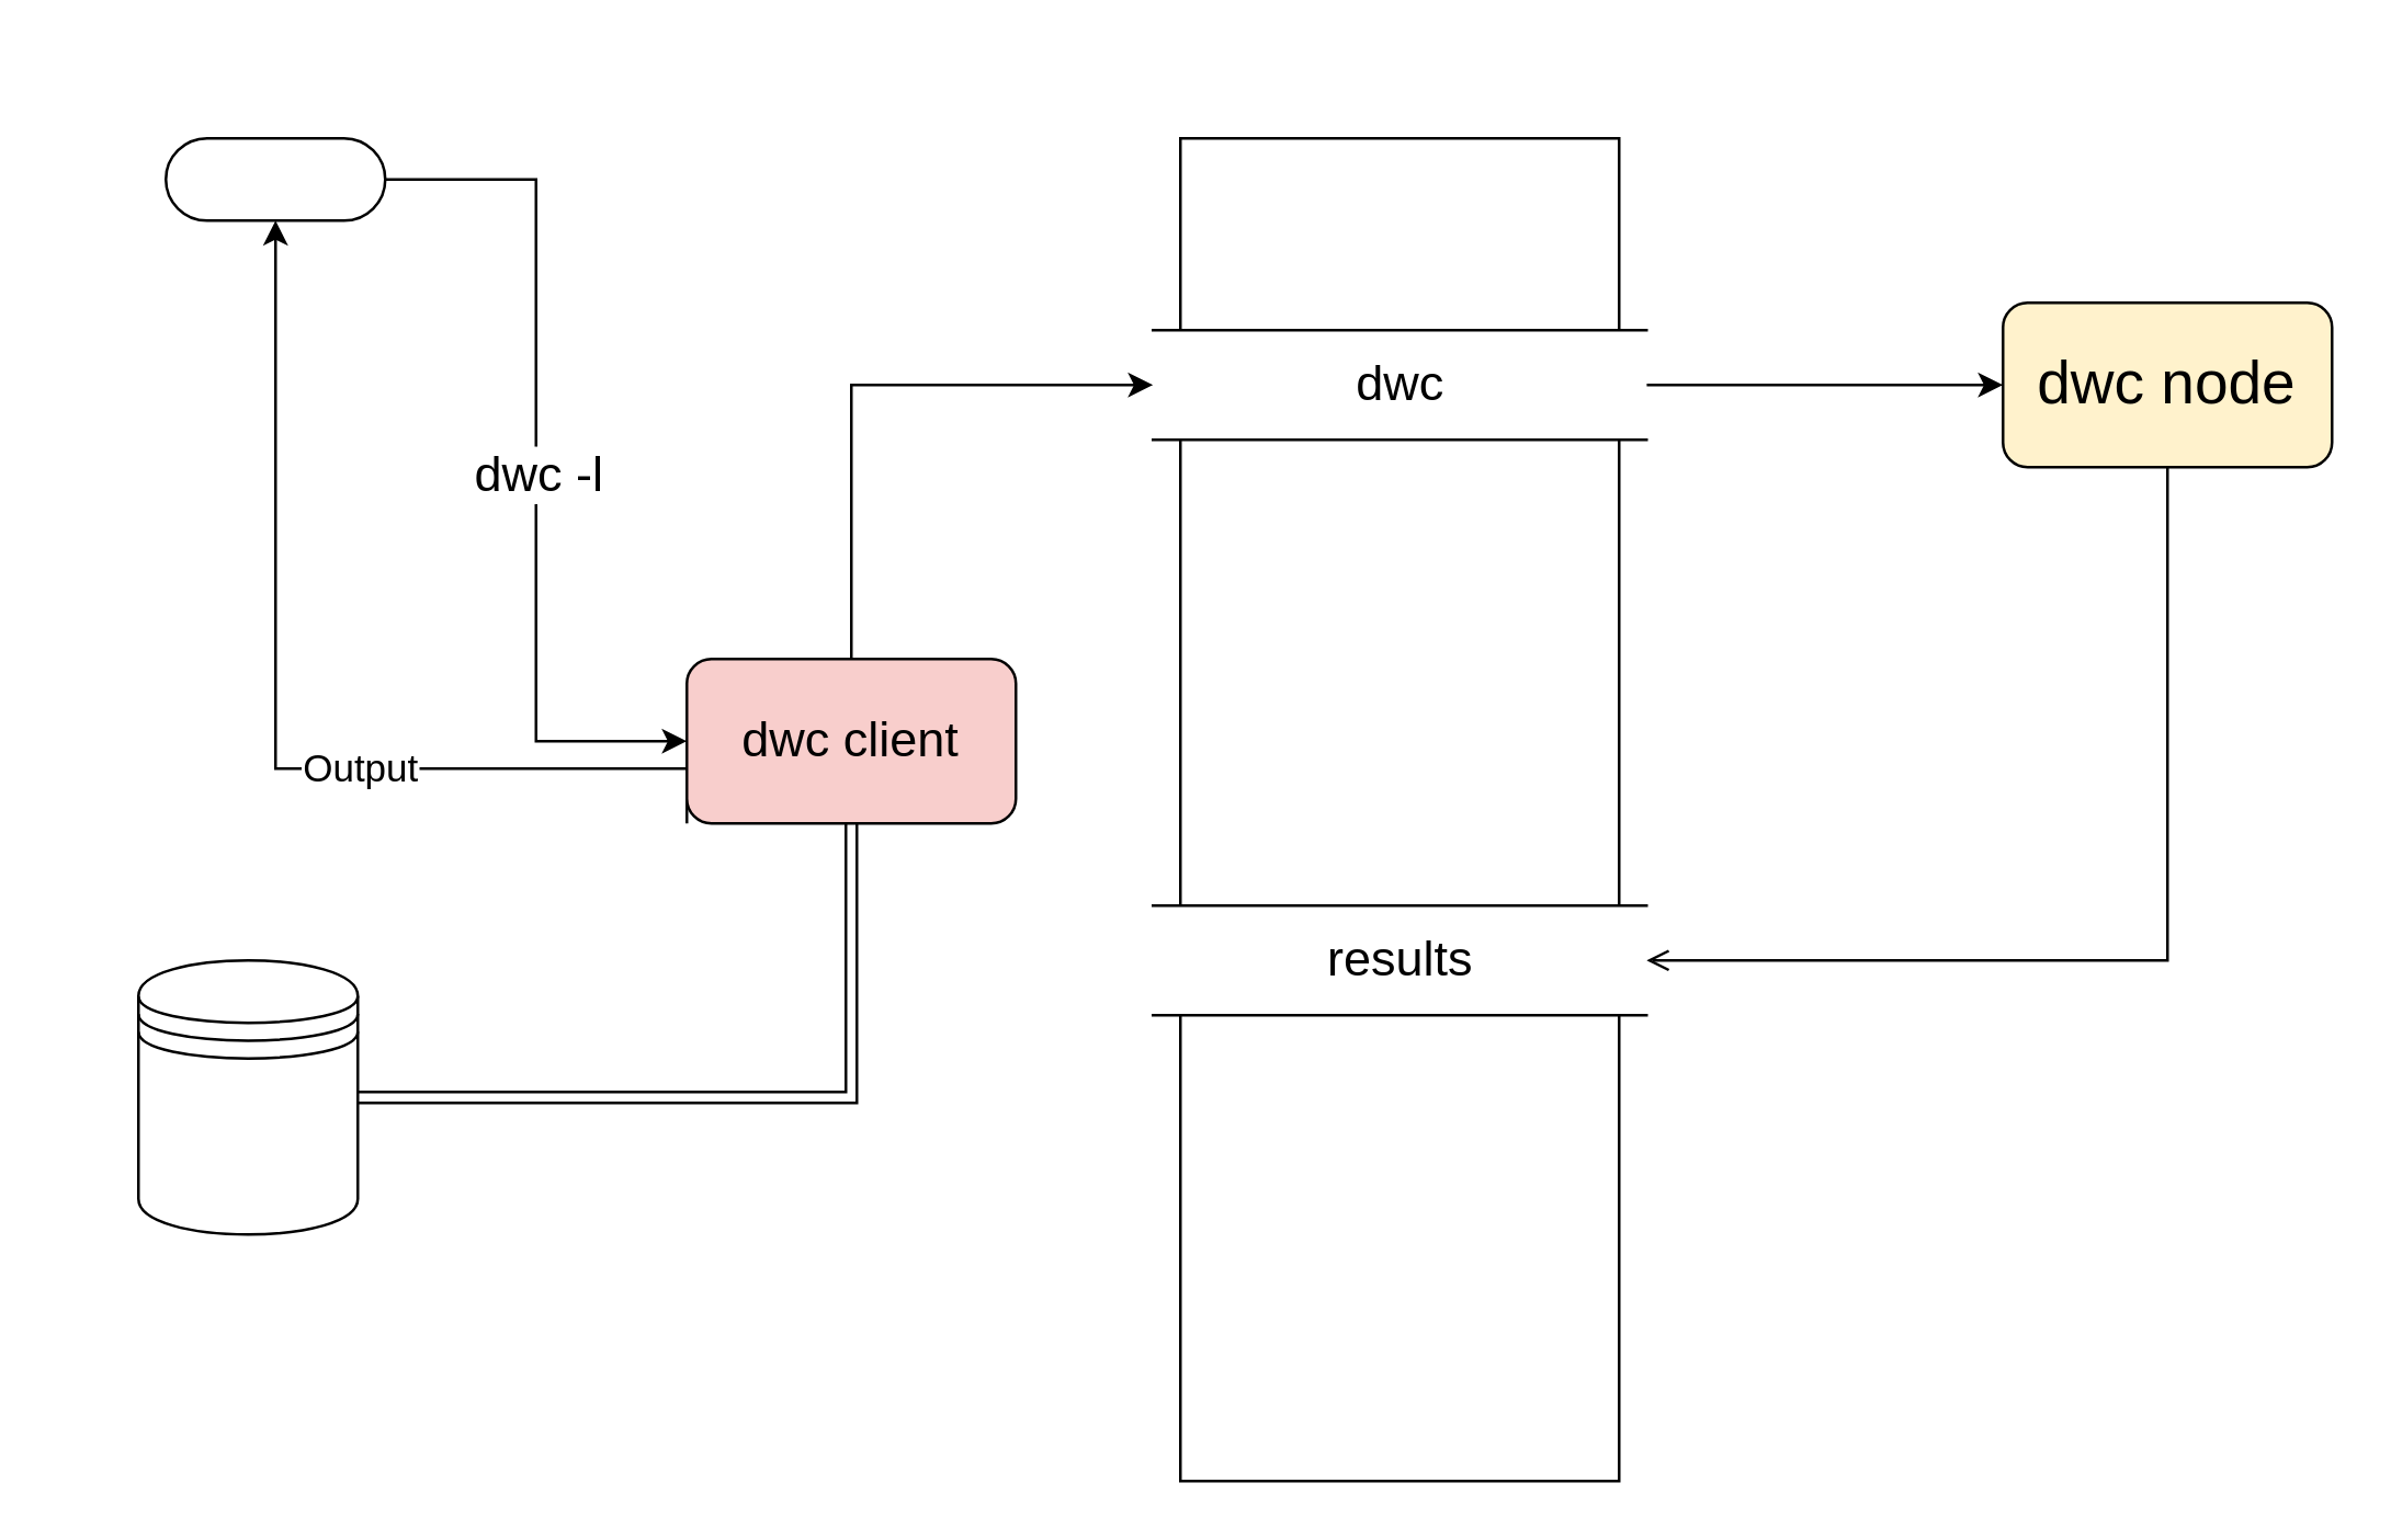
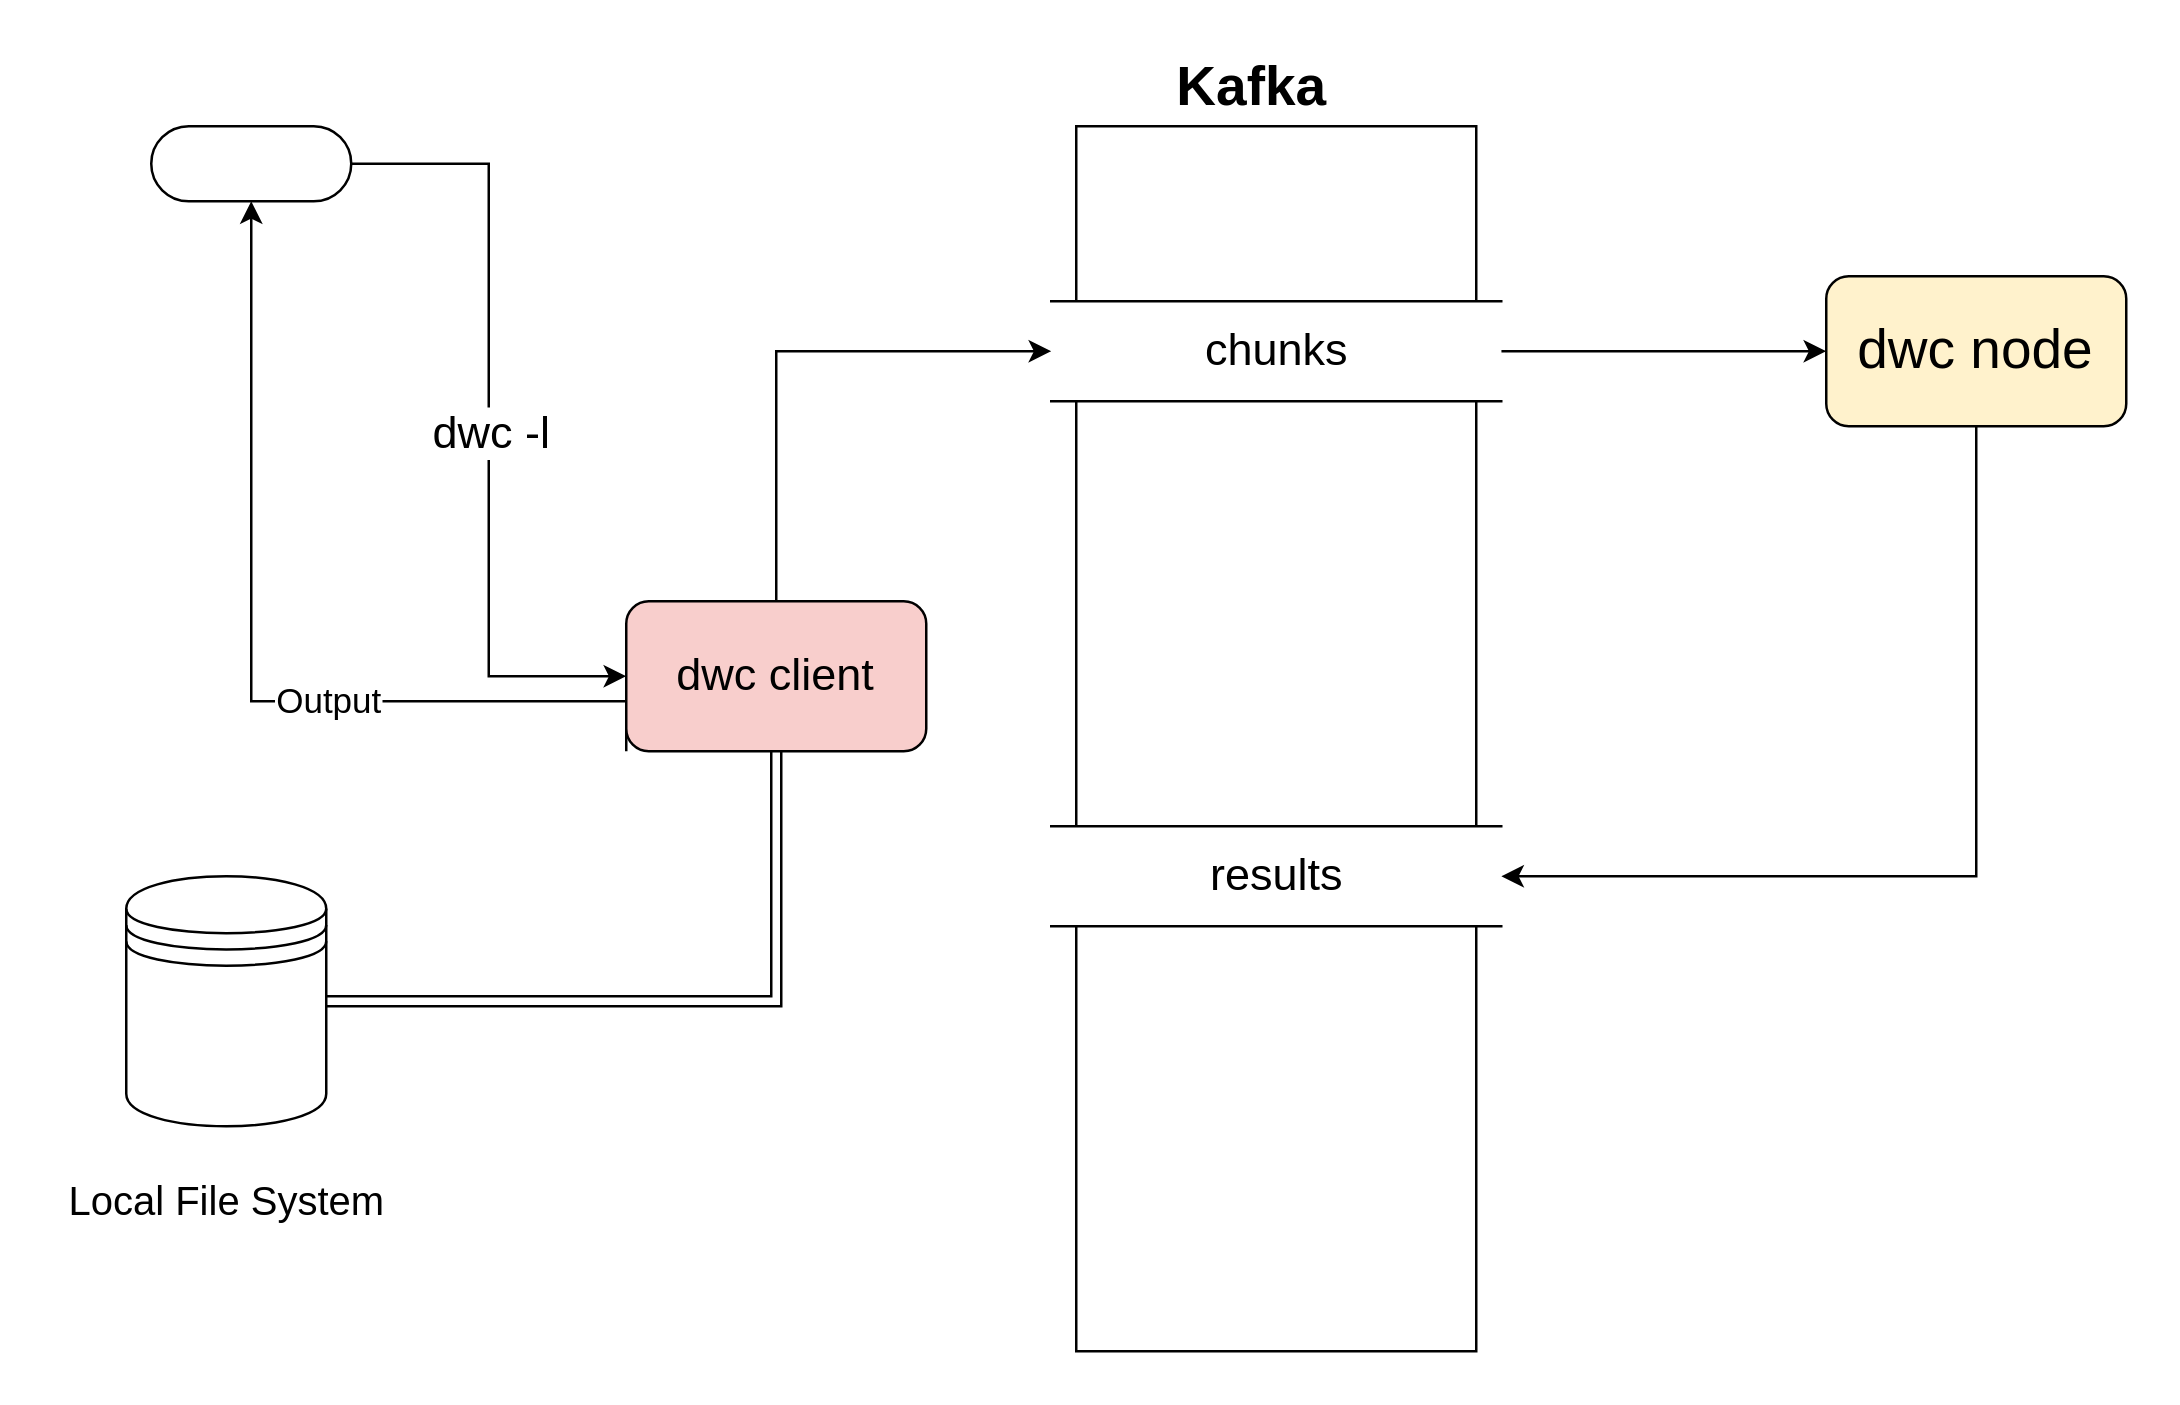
  <mxCell id="0" />
  <mxCell id="1" parent="0" />
  <mxCell id="2" style="edgeStyle=orthogonalEdgeStyle;rounded=0;orthogonalLoop=1;jettySize=auto;html=1;entryX=0;entryY=0.5;entryDx=0;entryDy=0;fontSize=18;" edge="1" parent="1" source="6" target="15"><mxGeometry relative="1" as="geometry"><Array as="points"><mxPoint x="310" y="140" /></Array></mxGeometry></mxCell>
  <mxCell id="3" style="edgeStyle=orthogonalEdgeStyle;rounded=0;orthogonalLoop=1;jettySize=auto;html=1;entryX=1;entryY=0.5;entryDx=0;entryDy=0;fontSize=18;shape=link;" edge="1" parent="1" source="6" target="7"><mxGeometry relative="1" as="geometry"><Array as="points"><mxPoint x="310" y="400" /></Array></mxGeometry></mxCell>
  <mxCell id="4" style="edgeStyle=orthogonalEdgeStyle;rounded=0;orthogonalLoop=1;jettySize=auto;html=1;exitX=0;exitY=1;exitDx=0;exitDy=0;entryX=0.5;entryY=0.5;entryDx=0;entryDy=15;entryPerimeter=0;fontSize=22;" edge="1" parent="1" source="6" target="11"><mxGeometry relative="1" as="geometry"><Array as="points"><mxPoint x="250" y="280" /><mxPoint x="100" y="280" /></Array></mxGeometry></mxCell>
  <mxCell id="5" value="Output" style="edgeLabel;html=1;align=center;verticalAlign=middle;resizable=0;points=[];fontSize=14;" vertex="1" connectable="0" parent="4"><mxGeometry x="-0.243" y="-1" relative="1" as="geometry"><mxPoint as="offset" /></mxGeometry></mxCell>
  <mxCell id="6" value="dwc client" style="rounded=1;whiteSpace=wrap;html=1;fontSize=18;fillColor=#f8cecc;" vertex="1" parent="1"><mxGeometry x="250" y="240" width="120" height="60" as="geometry" /></mxCell>
  <mxCell id="7" value="" style="shape=datastore;whiteSpace=wrap;html=1;fontSize=18;" vertex="1" parent="1"><mxGeometry x="50" y="350" width="80" height="100" as="geometry" /></mxCell>
+ <mxCell id="8" value="Local File System" style="text;html=1;align=center;verticalAlign=middle;resizable=0;points=[];autosize=1;strokeColor=none;fontSize=16;" vertex="1" parent="1"><mxGeometry x="20" y="470" width="140" height="20" as="geometry" /></mxCell>
  <mxCell id="9" style="edgeStyle=orthogonalEdgeStyle;rounded=0;orthogonalLoop=1;jettySize=auto;html=1;entryX=0;entryY=0.5;entryDx=0;entryDy=0;fontSize=18;" edge="1" parent="1" source="11" target="6"><mxGeometry relative="1" as="geometry" /></mxCell>
  <mxCell id="10" value="dwc -l" style="edgeLabel;html=1;align=center;verticalAlign=middle;resizable=0;points=[];fontSize=18;" vertex="1" connectable="0" parent="9"><mxGeometry x="0.362" y="4" relative="1" as="geometry"><mxPoint x="-4" y="-53" as="offset" /></mxGeometry></mxCell>
  <mxCell id="11" value="" style="html=1;dashed=0;whitespace=wrap;shape=mxgraph.dfd.start;fontSize=18;" vertex="1" parent="1"><mxGeometry x="60" y="50" width="80" height="30" as="geometry" /></mxCell>
  <mxCell id="12" value="" style="rounded=0;whiteSpace=wrap;html=1;fontSize=18;" vertex="1" parent="1"><mxGeometry x="430" y="50" width="160" height="490" as="geometry" /></mxCell>
+ <mxCell id="13" value="Kafka" style="text;html=1;align=center;verticalAlign=middle;resizable=0;points=[];autosize=1;strokeColor=none;fontSize=22;fontStyle=1" vertex="1" parent="1"><mxGeometry x="460" y="20" width="80" height="30" as="geometry" /></mxCell>
  <mxCell id="14" style="edgeStyle=orthogonalEdgeStyle;rounded=0;orthogonalLoop=1;jettySize=auto;html=1;entryX=0;entryY=0.5;entryDx=0;entryDy=0;fontSize=22;" edge="1" parent="1" source="15" target="17"><mxGeometry relative="1" as="geometry" /></mxCell>
- <mxCell id="15" value="dwc" style="html=1;dashed=0;whitespace=wrap;shape=partialRectangle;right=0;left=0;fontSize=18;" vertex="1" parent="1"><mxGeometry x="420" y="120" width="180" height="40" as="geometry" /></mxCell>
- <mxCell id="16" style="edgeStyle=orthogonalEdgeStyle;rounded=0;orthogonalLoop=1;jettySize=auto;html=1;entryX=1;entryY=0.5;entryDx=0;entryDy=0;fontSize=22;endArrow=open;" edge="1" parent="1" source="17" target="18"><mxGeometry relative="1" as="geometry"><Array as="points"><mxPoint x="790" y="350" /></Array></mxGeometry></mxCell>
+ <mxCell id="15" value="chunks" style="html=1;dashed=0;whitespace=wrap;shape=partialRectangle;right=0;left=0;fontSize=18;" vertex="1" parent="1"><mxGeometry x="420" y="120" width="180" height="40" as="geometry" /></mxCell>
+ <mxCell id="16" style="edgeStyle=orthogonalEdgeStyle;rounded=0;orthogonalLoop=1;jettySize=auto;html=1;entryX=1;entryY=0.5;entryDx=0;entryDy=0;fontSize=22;" edge="1" parent="1" source="17" target="18"><mxGeometry relative="1" as="geometry"><Array as="points"><mxPoint x="790" y="350" /></Array></mxGeometry></mxCell>
  <mxCell id="17" value="dwc node" style="rounded=1;whiteSpace=wrap;html=1;fontSize=22;fillColor=#fff2cc;" vertex="1" parent="1"><mxGeometry x="730" y="110" width="120" height="60" as="geometry" /></mxCell>
  <mxCell id="18" value="results" style="html=1;dashed=0;whitespace=wrap;shape=partialRectangle;right=0;left=0;fontSize=18;" vertex="1" parent="1"><mxGeometry x="420" y="330" width="180" height="40" as="geometry" /></mxCell>
